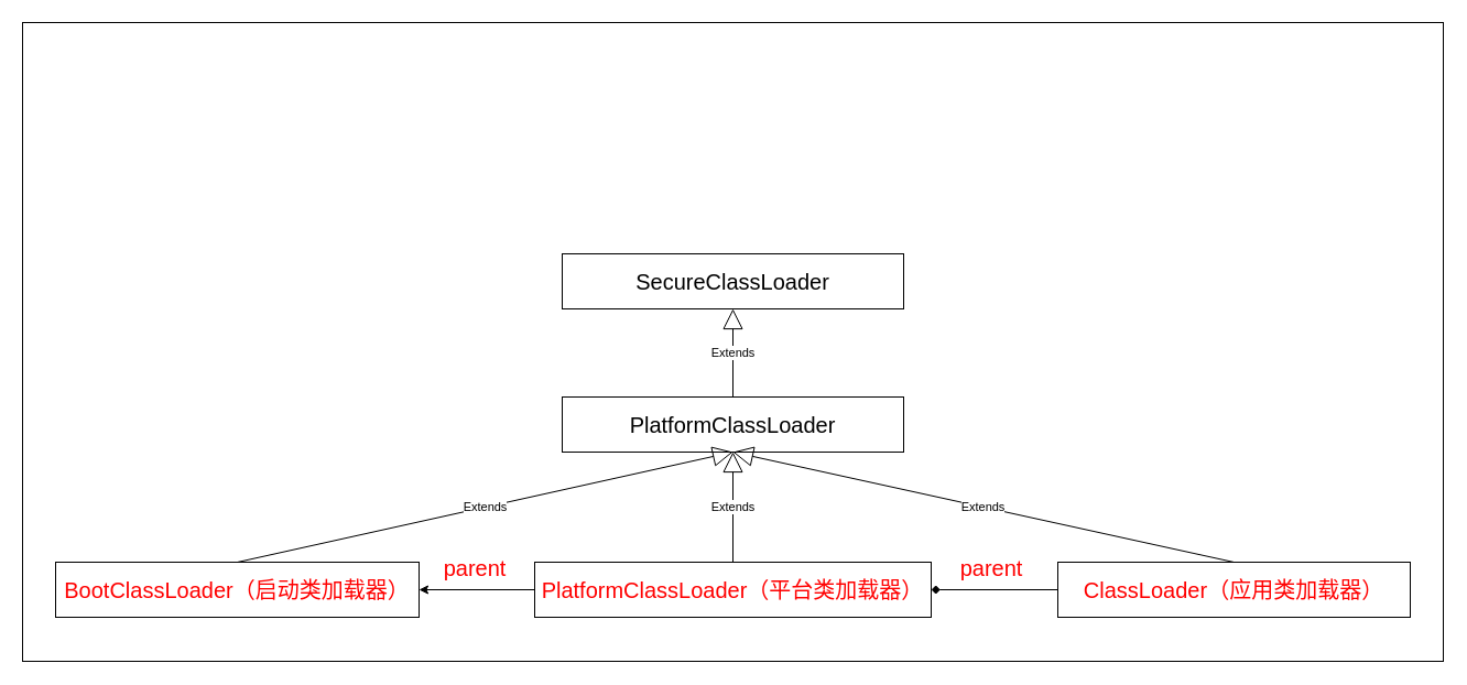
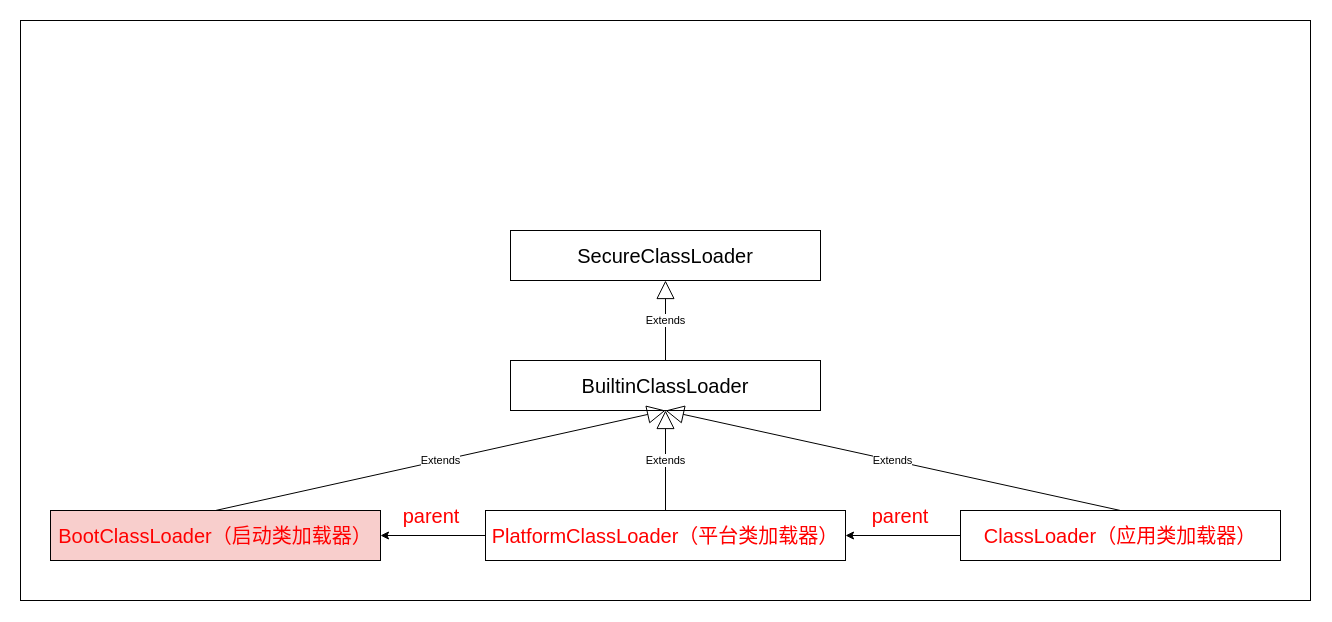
  <mxCell id="0" />
  <mxCell id="1" parent="0" />
  <mxCell id="2" value="" style="rounded=0;whiteSpace=wrap;html=1;" parent="1" vertex="1"><mxGeometry x="20" y="20" width="1290" height="580" as="geometry" /></mxCell>
  <mxCell id="3" value="ClassLoader（应用类加载器）" style="html=1;whiteSpace=wrap;fontSize=20;fontStyle=0;fontColor=#FF0000;" parent="1" vertex="1"><mxGeometry x="960" y="510" width="320" height="50" as="geometry" /></mxCell>
- <mxCell id="4" value="PlatformClassLoader" style="html=1;whiteSpace=wrap;fontSize=20;fontStyle=0;" parent="1" vertex="1"><mxGeometry x="510" y="360" width="310" height="50" as="geometry" /></mxCell>
+ <mxCell id="4" value="BuiltinClassLoader" style="html=1;whiteSpace=wrap;fontSize=20;fontStyle=0;" parent="1" vertex="1"><mxGeometry x="510" y="360" width="310" height="50" as="geometry" /></mxCell>
  <mxCell id="5" value="Extends" style="endArrow=block;endSize=16;endFill=0;html=1;rounded=0;exitX=0.5;exitY=0;exitDx=0;exitDy=0;entryX=0.5;entryY=1;entryDx=0;entryDy=0;" parent="1" source="3" target="4" edge="1"><mxGeometry width="160" relative="1" as="geometry"><mxPoint x="590" y="450" as="sourcePoint" /><mxPoint x="750" y="450" as="targetPoint" /></mxGeometry></mxCell>
  <mxCell id="6" value="SecureClassLoader" style="html=1;whiteSpace=wrap;fontSize=20;fontStyle=0;" parent="1" vertex="1"><mxGeometry x="510" y="230" width="310" height="50" as="geometry" /></mxCell>
  <mxCell id="7" value="Extends" style="endArrow=block;endSize=16;endFill=0;html=1;rounded=0;exitX=0.5;exitY=0;exitDx=0;exitDy=0;entryX=0.5;entryY=1;entryDx=0;entryDy=0;" parent="1" source="4" target="6" edge="1"><mxGeometry width="160" relative="1" as="geometry"><mxPoint x="680" y="320" as="sourcePoint" /><mxPoint x="840" y="320" as="targetPoint" /></mxGeometry></mxCell>
  <mxCell id="8" value="PlatformClassLoader（平台类加载器）" style="html=1;whiteSpace=wrap;fontSize=20;fontStyle=0;fontColor=#FF0000;" parent="1" vertex="1"><mxGeometry x="485" y="510" width="360" height="50" as="geometry" /></mxCell>
  <mxCell id="9" value="Extends" style="endArrow=block;endSize=16;endFill=0;html=1;rounded=0;exitX=0.5;exitY=0;exitDx=0;exitDy=0;entryX=0.5;entryY=1;entryDx=0;entryDy=0;" parent="1" source="8" target="4" edge="1"><mxGeometry width="160" relative="1" as="geometry"><mxPoint x="690" y="450" as="sourcePoint" /><mxPoint x="850" y="450" as="targetPoint" /></mxGeometry></mxCell>
- <mxCell id="10" value="BootClassLoader（启动类加载器）" style="html=1;whiteSpace=wrap;fontSize=20;fontStyle=0;fontColor=#FF0000;" parent="1" vertex="1"><mxGeometry x="50" y="510" width="330" height="50" as="geometry" /></mxCell>
+ <mxCell id="10" value="BootClassLoader（启动类加载器）" style="html=1;whiteSpace=wrap;fontSize=20;fontStyle=0;fontColor=#FF0000;fillColor=#f8cecc;" parent="1" vertex="1"><mxGeometry x="50" y="510" width="330" height="50" as="geometry" /></mxCell>
  <mxCell id="11" value="Extends" style="endArrow=block;endSize=16;endFill=0;html=1;rounded=0;exitX=0.5;exitY=0;exitDx=0;exitDy=0;entryX=0.5;entryY=1;entryDx=0;entryDy=0;" parent="1" source="10" target="4" edge="1"><mxGeometry width="160" relative="1" as="geometry"><mxPoint x="300" y="505" as="sourcePoint" /><mxPoint x="475" y="405" as="targetPoint" /></mxGeometry></mxCell>
- <mxCell id="12" value="" style="endArrow=diamond;html=1;rounded=0;exitX=0;exitY=0.5;exitDx=0;exitDy=0;entryX=1;entryY=0.5;entryDx=0;entryDy=0;" edge="1" parent="1" source="3" target="8"><mxGeometry width="50" height="50" relative="1" as="geometry"><mxPoint x="860" y="560" as="sourcePoint" /><mxPoint x="910" y="510" as="targetPoint" /></mxGeometry></mxCell>
+ <mxCell id="12" value="" style="endArrow=classic;html=1;rounded=0;exitX=0;exitY=0.5;exitDx=0;exitDy=0;entryX=1;entryY=0.5;entryDx=0;entryDy=0;" edge="1" parent="1" source="3" target="8"><mxGeometry width="50" height="50" relative="1" as="geometry"><mxPoint x="860" y="560" as="sourcePoint" /><mxPoint x="910" y="510" as="targetPoint" /></mxGeometry></mxCell>
  <mxCell id="13" value="" style="endArrow=classic;html=1;rounded=0;exitX=0;exitY=0.5;exitDx=0;exitDy=0;" edge="1" parent="1" source="8" target="10"><mxGeometry width="50" height="50" relative="1" as="geometry"><mxPoint x="430" y="510" as="sourcePoint" /><mxPoint x="480" y="460" as="targetPoint" /></mxGeometry></mxCell>
  <mxCell id="14" value="parent" style="text;html=1;align=center;verticalAlign=middle;whiteSpace=wrap;rounded=0;fontSize=20;fontColor=#FF0000;" vertex="1" parent="1"><mxGeometry x="401" y="500" width="60" height="30" as="geometry" /></mxCell>
  <mxCell id="15" value="parent" style="text;html=1;align=center;verticalAlign=middle;whiteSpace=wrap;rounded=0;fontSize=20;fontColor=#FF0000;" vertex="1" parent="1"><mxGeometry x="870" y="500" width="60" height="30" as="geometry" /></mxCell>
